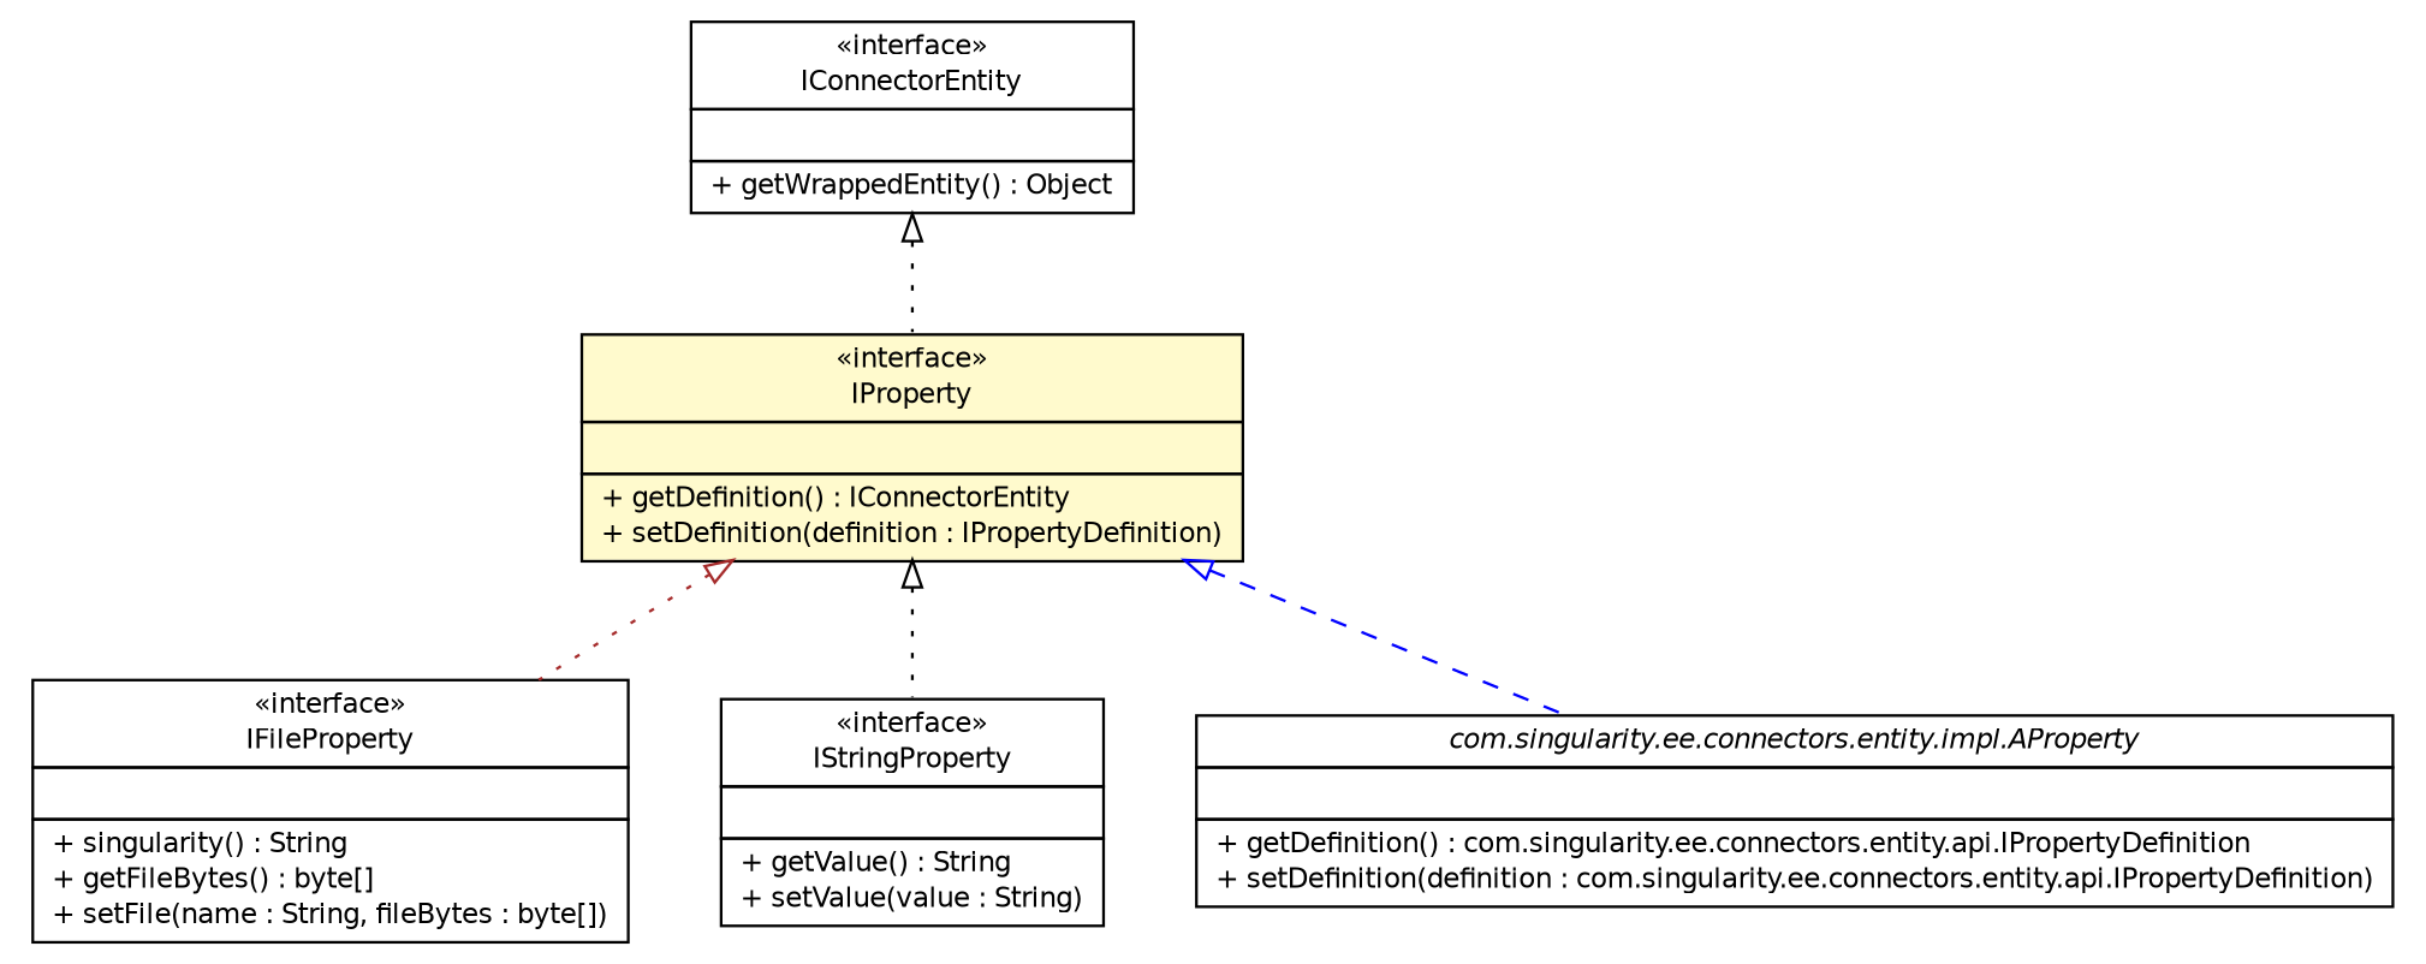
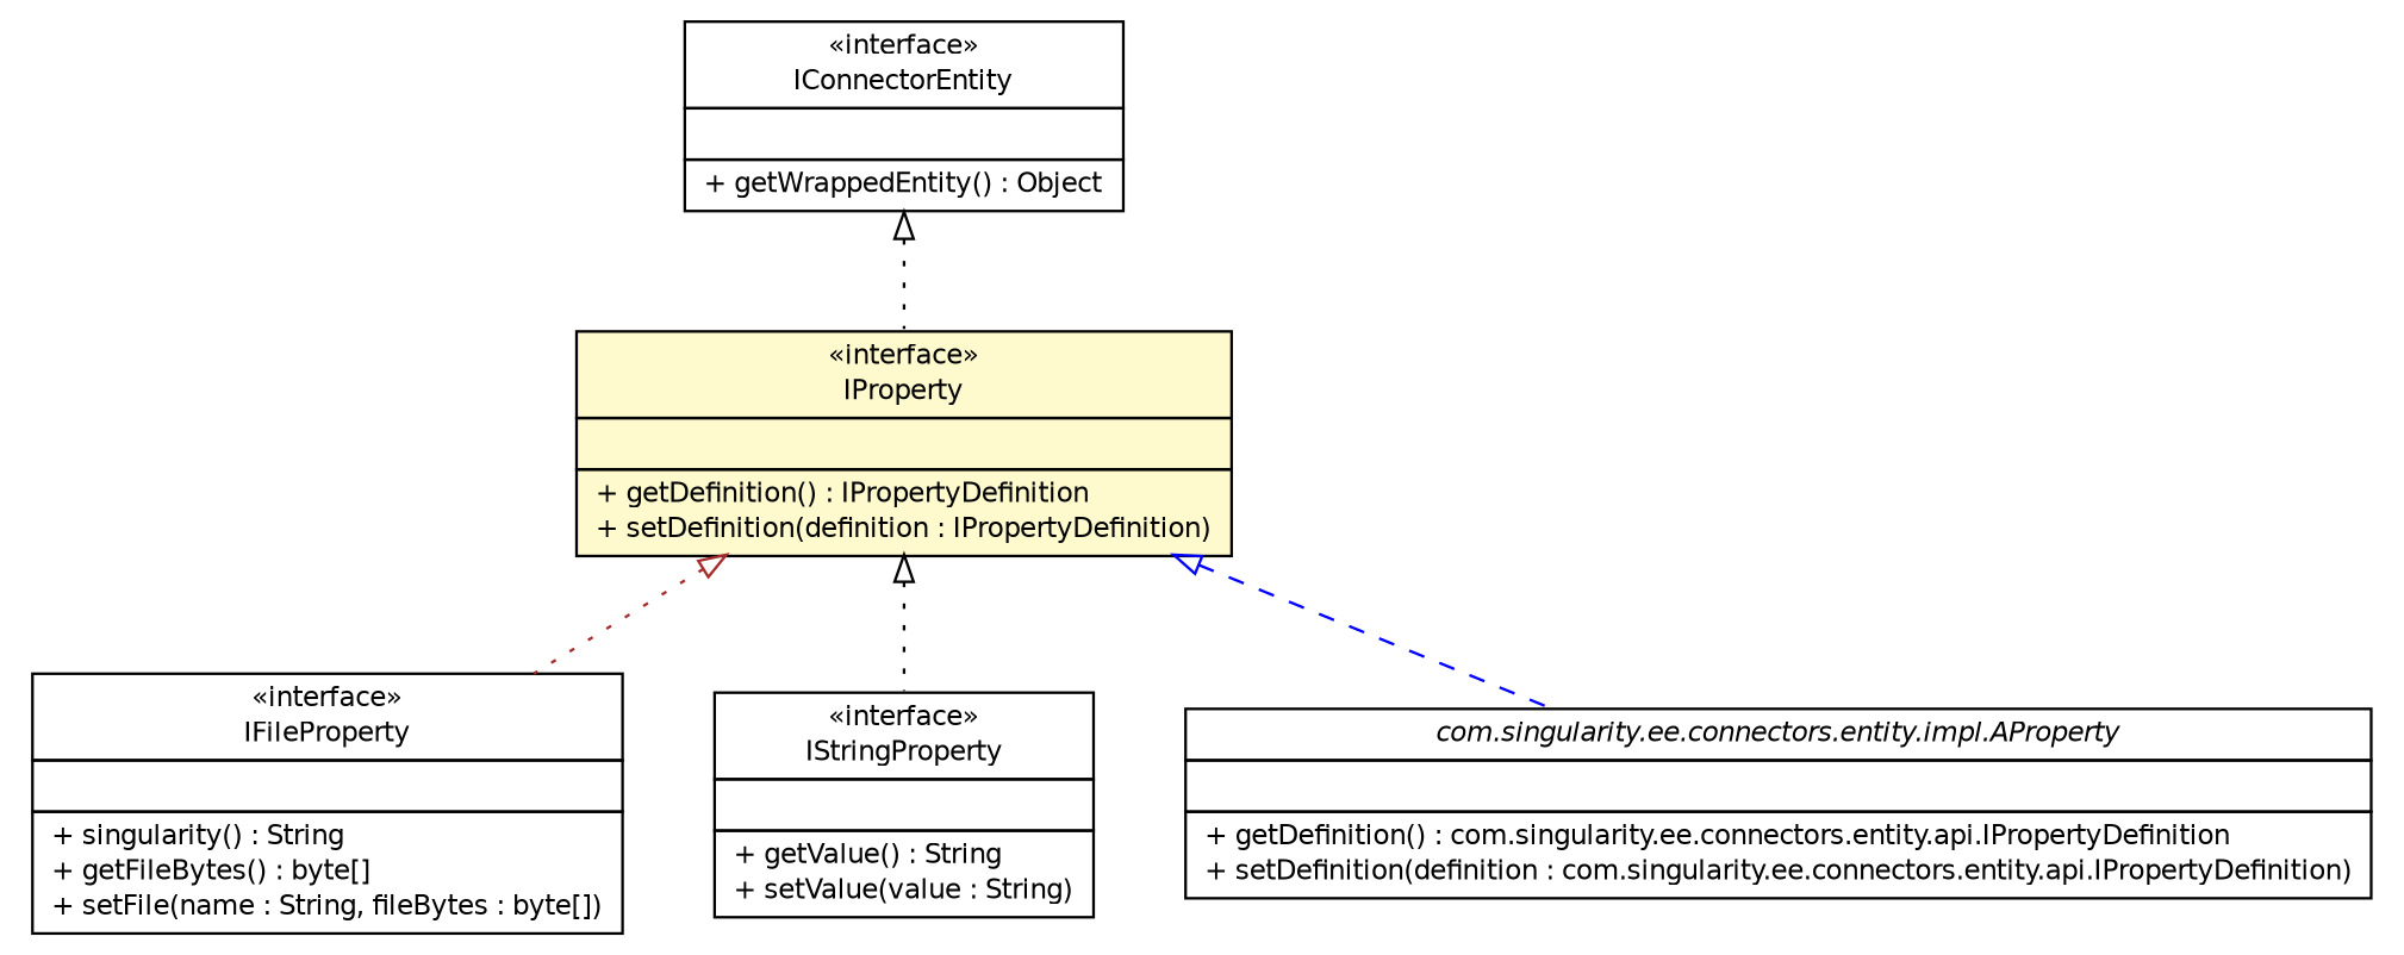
  digraph {
    nodesep=0.25
    ranksep=0.5
    node [fontcolor=black fontname=Helvetica fontsize=10.0 shape=plaintext]
    edge [arrowtail=empty color=black dir=back fontname=Helvetica fontsize=10 headport=p labelfontname=Helvetica labelfontsize=10 style=dotted tailport=p]
    n1 [label=<<table title="com.singularity.ee.connectors.entity.api.IConnectorEntity" border="0" cellborder="1" cellspacing="0" cellpadding="2" port="p" href="./IConnectorEntity.html"> 		<tr><td><table border="0" cellspacing="0" cellpadding="1"> <tr><td align="center" balign="center"> &#171;interface&#187; </td></tr> <tr><td align="center" balign="center"> IConnectorEntity </td></tr> 		</table></td></tr> 		<tr><td><table border="0" cellspacing="0" cellpadding="1"> <tr><td align="left" balign="left">  </td></tr> 		</table></td></tr> 		<tr><td><table border="0" cellspacing="0" cellpadding="1"> <tr><td align="left" balign="left"> + getWrappedEntity() : Object </td></tr> 		</table></td></tr> 		</table>>]
-   n2 [label=<<table title="com.singularity.ee.connectors.entity.api.IProperty" border="0" cellborder="1" cellspacing="0" cellpadding="2" port="p" bgcolor="lemonChiffon" href="./IProperty.html"> 		<tr><td><table border="0" cellspacing="0" cellpadding="1"> <tr><td align="center" balign="center"> &#171;interface&#187; </td></tr> <tr><td align="center" balign="center"> IProperty </td></tr> 		</table></td></tr> 		<tr><td><table border="0" cellspacing="0" cellpadding="1"> <tr><td align="left" balign="left">  </td></tr> 		</table></td></tr> 		<tr><td><table border="0" cellspacing="0" cellpadding="1"> <tr><td align="left" balign="left"> + getDefinition() : IConnectorEntity </td></tr> <tr><td align="left" balign="left"> + setDefinition(definition : IPropertyDefinition) </td></tr> 		</table></td></tr> 		</table>>]
+   n2 [label=<<table title="com.singularity.ee.connectors.entity.api.IProperty" border="0" cellborder="1" cellspacing="0" cellpadding="2" port="p" bgcolor="lemonChiffon" href="./IProperty.html"> 		<tr><td><table border="0" cellspacing="0" cellpadding="1"> <tr><td align="center" balign="center"> &#171;interface&#187; </td></tr> <tr><td align="center" balign="center"> IProperty </td></tr> 		</table></td></tr> 		<tr><td><table border="0" cellspacing="0" cellpadding="1"> <tr><td align="left" balign="left">  </td></tr> 		</table></td></tr> 		<tr><td><table border="0" cellspacing="0" cellpadding="1"> <tr><td align="left" balign="left"> + getDefinition() : IPropertyDefinition </td></tr> <tr><td align="left" balign="left"> + setDefinition(definition : IPropertyDefinition) </td></tr> 		</table></td></tr> 		</table>>]
    n3 [label=<<table title="com.singularity.ee.connectors.entity.api.IFileProperty" border="0" cellborder="1" cellspacing="0" cellpadding="2" port="p" href="./IFileProperty.html"> 		<tr><td><table border="0" cellspacing="0" cellpadding="1"> <tr><td align="center" balign="center"> &#171;interface&#187; </td></tr> <tr><td align="center" balign="center"> IFileProperty </td></tr> 		</table></td></tr> 		<tr><td><table border="0" cellspacing="0" cellpadding="1"> <tr><td align="left" balign="left">  </td></tr> 		</table></td></tr> 		<tr><td><table border="0" cellspacing="0" cellpadding="1"> <tr><td align="left" balign="left"> + singularity() : String </td></tr> <tr><td align="left" balign="left"> + getFileBytes() : byte[] </td></tr> <tr><td align="left" balign="left"> + setFile(name : String, fileBytes : byte[]) </td></tr> 		</table></td></tr> 		</table>>]
    n4 [label=<<table title="com.singularity.ee.connectors.entity.api.IStringProperty" border="0" cellborder="1" cellspacing="0" cellpadding="2" port="p" href="./IStringProperty.html"> 		<tr><td><table border="0" cellspacing="0" cellpadding="1"> <tr><td align="center" balign="center"> &#171;interface&#187; </td></tr> <tr><td align="center" balign="center"> IStringProperty </td></tr> 		</table></td></tr> 		<tr><td><table border="0" cellspacing="0" cellpadding="1"> <tr><td align="left" balign="left">  </td></tr> 		</table></td></tr> 		<tr><td><table border="0" cellspacing="0" cellpadding="1"> <tr><td align="left" balign="left"> + getValue() : String </td></tr> <tr><td align="left" balign="left"> + setValue(value : String) </td></tr> 		</table></td></tr> 		</table>>]
    n5 [label=<<table title="com.singularity.ee.connectors.entity.impl.AProperty" border="0" cellborder="1" cellspacing="0" cellpadding="2" port="p" href="../impl/AProperty.html"> 		<tr><td><table border="0" cellspacing="0" cellpadding="1"> <tr><td align="center" balign="center"><font face="Helvetica-Oblique"> com.singularity.ee.connectors.entity.impl.AProperty </font></td></tr> 		</table></td></tr> 		<tr><td><table border="0" cellspacing="0" cellpadding="1"> <tr><td align="left" balign="left">  </td></tr> 		</table></td></tr> 		<tr><td><table border="0" cellspacing="0" cellpadding="1"> <tr><td align="left" balign="left"> + getDefinition() : com.singularity.ee.connectors.entity.api.IPropertyDefinition </td></tr> <tr><td align="left" balign="left"> + setDefinition(definition : com.singularity.ee.connectors.entity.api.IPropertyDefinition) </td></tr> 		</table></td></tr> 		</table>>]
    n1 -> n2
    n2 -> n3 [color=brown]
    n2 -> n4
    n2 -> n5 [color=blue style=dashed]
  }
